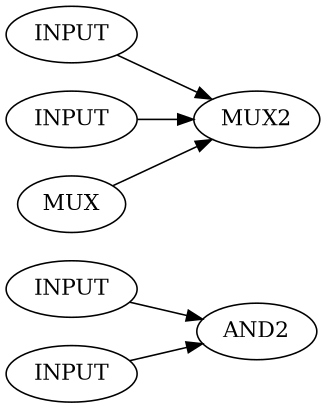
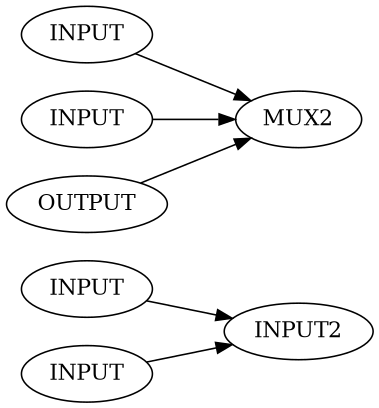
  digraph {
    rankdir=LR
    n1 [label=INPUT]
-   n2 [label=AND2]
+   n2 [label=INPUT2]
    n3 [label=INPUT]
    n4 [label=INPUT]
    n5 [label=MUX2 sel=AND_in]
    n6 [label=INPUT]
-   n7 [label=MUX]
+   n7 [label=OUTPUT]
    n1 -> n2
    n3 -> n2
    n4 -> n5
    n6 -> n5
    n7 -> n5
  }
